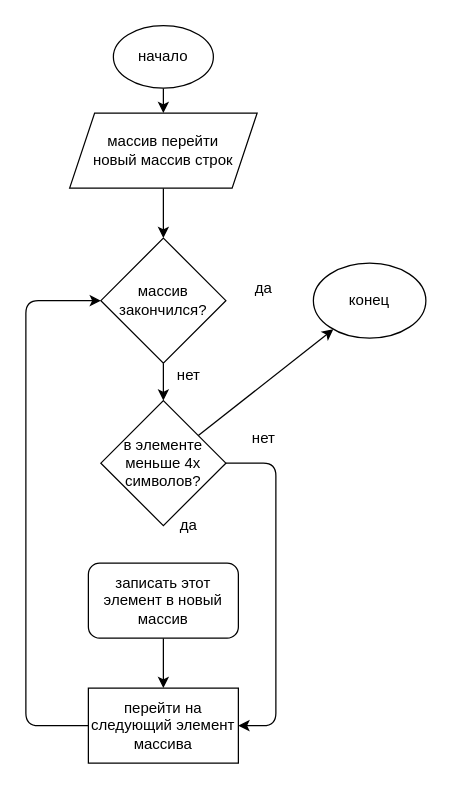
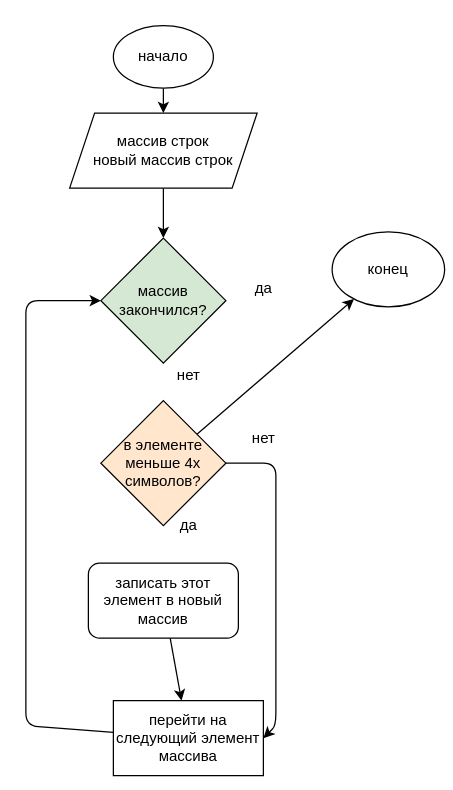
  <mxCell id="0" />
  <mxCell id="1" parent="0" />
  <mxCell id="2" value="" style="edgeStyle=none;html=1;" edge="1" parent="1" source="3" target="5"><mxGeometry relative="1" as="geometry" /></mxCell>
  <mxCell id="3" value="начало" style="ellipse;whiteSpace=wrap;html=1;" vertex="1" parent="1"><mxGeometry x="90" y="20" width="80" height="50" as="geometry" /></mxCell>
  <mxCell id="4" value="" style="edgeStyle=none;html=1;" edge="1" parent="1" source="5" target="7"><mxGeometry relative="1" as="geometry" /></mxCell>
- <mxCell id="5" value="массив перейти&lt;br&gt;новый массив строк" style="shape=parallelogram;perimeter=parallelogramPerimeter;whiteSpace=wrap;html=1;fixedSize=1;" vertex="1" parent="1"><mxGeometry x="55" y="90" width="150" height="60" as="geometry" /></mxCell>
- <mxCell id="6" value="" style="edgeStyle=none;html=1;" edge="1" parent="1" source="7" target="12"><mxGeometry relative="1" as="geometry" /></mxCell>
- <mxCell id="7" value="массив закончился?" style="rhombus;whiteSpace=wrap;html=1;" vertex="1" parent="1"><mxGeometry x="80" y="190" width="100" height="100" as="geometry" /></mxCell>
+ <mxCell id="5" value="массив строк&lt;br&gt;новый массив строк" style="shape=parallelogram;perimeter=parallelogramPerimeter;whiteSpace=wrap;html=1;fixedSize=1;" vertex="1" parent="1"><mxGeometry x="55" y="90" width="150" height="60" as="geometry" /></mxCell>
+ <mxCell id="7" value="массив закончился?" style="rhombus;whiteSpace=wrap;html=1;fillColor=#d5e8d4;" vertex="1" parent="1"><mxGeometry x="80" y="190" width="100" height="100" as="geometry" /></mxCell>
  <mxCell id="8" value="" style="edgeStyle=none;html=1;" edge="1" parent="1" source="9" target="14"><mxGeometry relative="1" as="geometry" /></mxCell>
  <mxCell id="9" value="записать этот элемент в новый массив" style="whiteSpace=wrap;html=1;rounded=1;" vertex="1" parent="1"><mxGeometry x="70" y="450" width="120" height="60" as="geometry" /></mxCell>
  <mxCell id="10" value="" style="edgeStyle=none;html=1;" edge="1" parent="1" source="12" target="17"><mxGeometry relative="1" as="geometry" /></mxCell>
  <mxCell id="11" style="edgeStyle=none;html=1;exitX=1;exitY=0.5;exitDx=0;exitDy=0;entryX=1;entryY=0.5;entryDx=0;entryDy=0;" edge="1" parent="1" source="12" target="14"><mxGeometry relative="1" as="geometry"><Array as="points"><mxPoint x="220" y="370" /><mxPoint x="220" y="580" /></Array></mxGeometry></mxCell>
- <mxCell id="12" value="в элементе меньше 4х символов?" style="rhombus;whiteSpace=wrap;html=1;" vertex="1" parent="1"><mxGeometry x="80" y="320" width="100" height="100" as="geometry" /></mxCell>
+ <mxCell id="12" value="в элементе меньше 4х символов?" style="rhombus;whiteSpace=wrap;html=1;fillColor=#ffe6cc;" vertex="1" parent="1"><mxGeometry x="80" y="320" width="100" height="100" as="geometry" /></mxCell>
  <mxCell id="13" style="edgeStyle=none;html=1;entryX=0;entryY=0.5;entryDx=0;entryDy=0;" edge="1" parent="1" source="14" target="7"><mxGeometry relative="1" as="geometry"><Array as="points"><mxPoint x="20" y="580" /><mxPoint x="20" y="240" /></Array></mxGeometry></mxCell>
- <mxCell id="14" value="перейти на следующий элемент массива" style="rounded=0;whiteSpace=wrap;html=1;" vertex="1" parent="1"><mxGeometry x="70" y="550" width="120" height="60" as="geometry" /></mxCell>
+ <mxCell id="14" value="перейти на следующий элемент массива" style="rounded=0;whiteSpace=wrap;html=1;" vertex="1" parent="1"><mxGeometry x="90" y="560" width="120" height="60" as="geometry" /></mxCell>
  <mxCell id="15" value="нет" style="text;html=1;align=center;verticalAlign=middle;resizable=0;points=[];autosize=1;strokeColor=none;fillColor=none;" vertex="1" parent="1"><mxGeometry x="130" y="285" width="40" height="30" as="geometry" /></mxCell>
  <mxCell id="16" value="да" style="text;html=1;align=center;verticalAlign=middle;resizable=0;points=[];autosize=1;strokeColor=none;fillColor=none;" vertex="1" parent="1"><mxGeometry x="130" y="405" width="40" height="30" as="geometry" /></mxCell>
- <mxCell id="17" value="конец" style="ellipse;whiteSpace=wrap;html=1;" vertex="1" parent="1"><mxGeometry x="250" y="210" width="90" height="60" as="geometry" /></mxCell>
+ <mxCell id="17" value="конец" style="ellipse;whiteSpace=wrap;html=1;" vertex="1" parent="1"><mxGeometry x="265" y="185" width="90" height="60" as="geometry" /></mxCell>
  <mxCell id="18" value="да" style="text;html=1;align=center;verticalAlign=middle;resizable=0;points=[];autosize=1;strokeColor=none;fillColor=none;" vertex="1" parent="1"><mxGeometry x="190" y="215" width="40" height="30" as="geometry" /></mxCell>
  <mxCell id="19" value="нет" style="text;html=1;align=center;verticalAlign=middle;resizable=0;points=[];autosize=1;strokeColor=none;fillColor=none;" vertex="1" parent="1"><mxGeometry x="190" y="335" width="40" height="30" as="geometry" /></mxCell>
